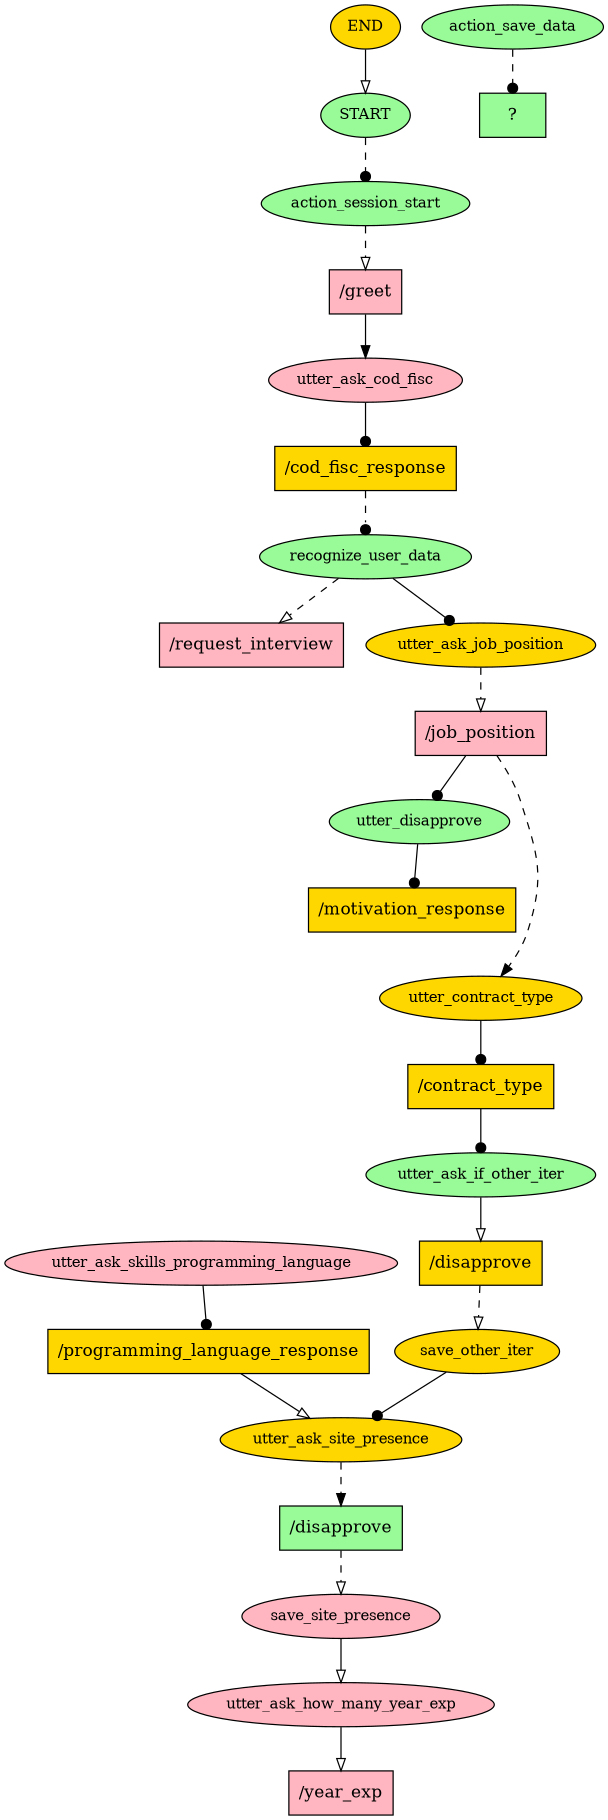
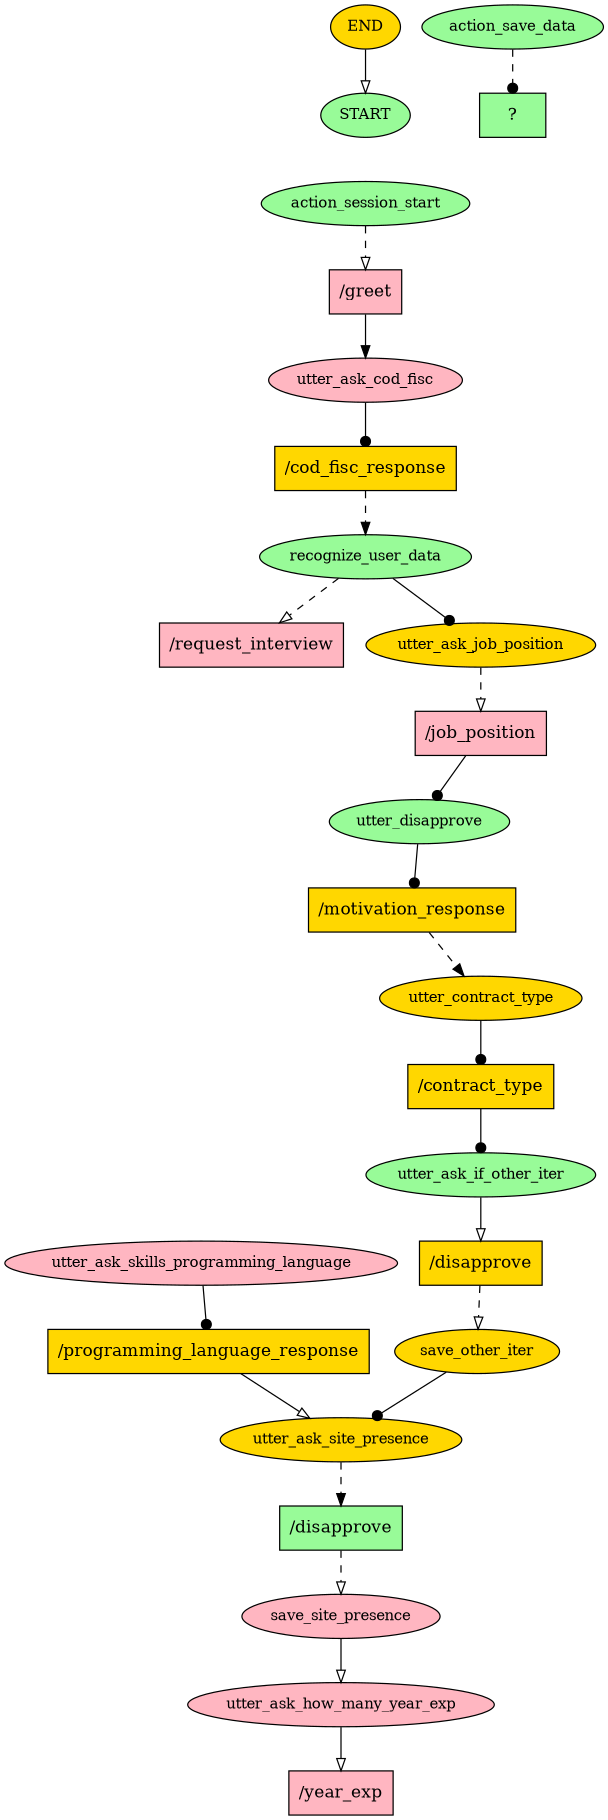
  digraph {
    node [fillcolor=gold fontsize=12 style=filled]
    edge [arrowhead=dot style=solid]
    n1 [fillcolor=palegreen label=START]
    n2 [fillcolor=palegreen label=action_session_start]
    n3 [label=END]
    n4 [fillcolor=lightpink label="/greet" shape=rect fontsize=""]
    n5 [fillcolor=lightpink label=utter_ask_cod_fisc]
    n6 [label="/cod_fisc_response" shape=rect fontsize=""]
    n7 [fillcolor=palegreen label=recognize_user_data]
    n8 [fillcolor=lightpink label="/request_interview" shape=rect fontsize=""]
    n9 [label=utter_ask_job_position]
    n10 [fillcolor=lightpink label="/job_position" shape=rect fontsize=""]
    n11 [fillcolor=palegreen label=utter_disapprove]
    n12 [label="/motivation_response" shape=rect fontsize=""]
    n13 [label=utter_contract_type]
    n14 [label="/contract_type" shape=rect fontsize=""]
    n15 [fillcolor=palegreen label=utter_ask_if_other_iter]
    n16 [label="/disapprove" shape=rect fontsize=""]
    n17 [label=save_other_iter]
    n18 [label=utter_ask_site_presence]
    n19 [fillcolor=lightpink label=utter_ask_skills_programming_language]
    n20 [label="/programming_language_response" shape=rect fontsize=""]
    n21 [fillcolor=palegreen label="/disapprove" shape=rect fontsize=""]
    n22 [fillcolor=lightpink label=save_site_presence]
    n23 [fillcolor=lightpink label=utter_ask_how_many_year_exp]
    n24 [fillcolor=lightpink label="/year_exp" shape=rect fontsize=""]
    n25 [fillcolor=palegreen label=action_save_data]
    n26 [fillcolor=palegreen label="  ?  " shape=rect fontsize=""]
-   n1 -> n2 [style=dashed]
    n2 -> n4 [arrowhead=onormal style=dashed]
    n3 -> n1 [arrowhead=onormal]
    n4 -> n5 [arrowhead=normal]
    n5 -> n6
-   n6 -> n7 [style=dashed]
+   n6 -> n7 [arrowhead=normal style=dashed]
    n7 -> n8 [arrowhead=onormal style=dashed]
    n7 -> n9
    n9 -> n10 [arrowhead=onormal style=dashed]
    n10 -> n11
    n11 -> n12
-   n10 -> n13 [arrowhead=normal style=dashed]
+   n12 -> n13 [arrowhead=normal style=dashed]
    n13 -> n14
    n14 -> n15
    n15 -> n16 [arrowhead=onormal]
    n16 -> n17 [arrowhead=onormal style=dashed]
    n17 -> n18
    n18 -> n21 [arrowhead=normal style=dashed]
    n19 -> n20
    n20 -> n18 [arrowhead=onormal]
    n21 -> n22 [arrowhead=onormal style=dashed]
    n22 -> n23 [arrowhead=onormal]
    n23 -> n24 [arrowhead=onormal]
    n25 -> n26 [style=dashed]
  }
